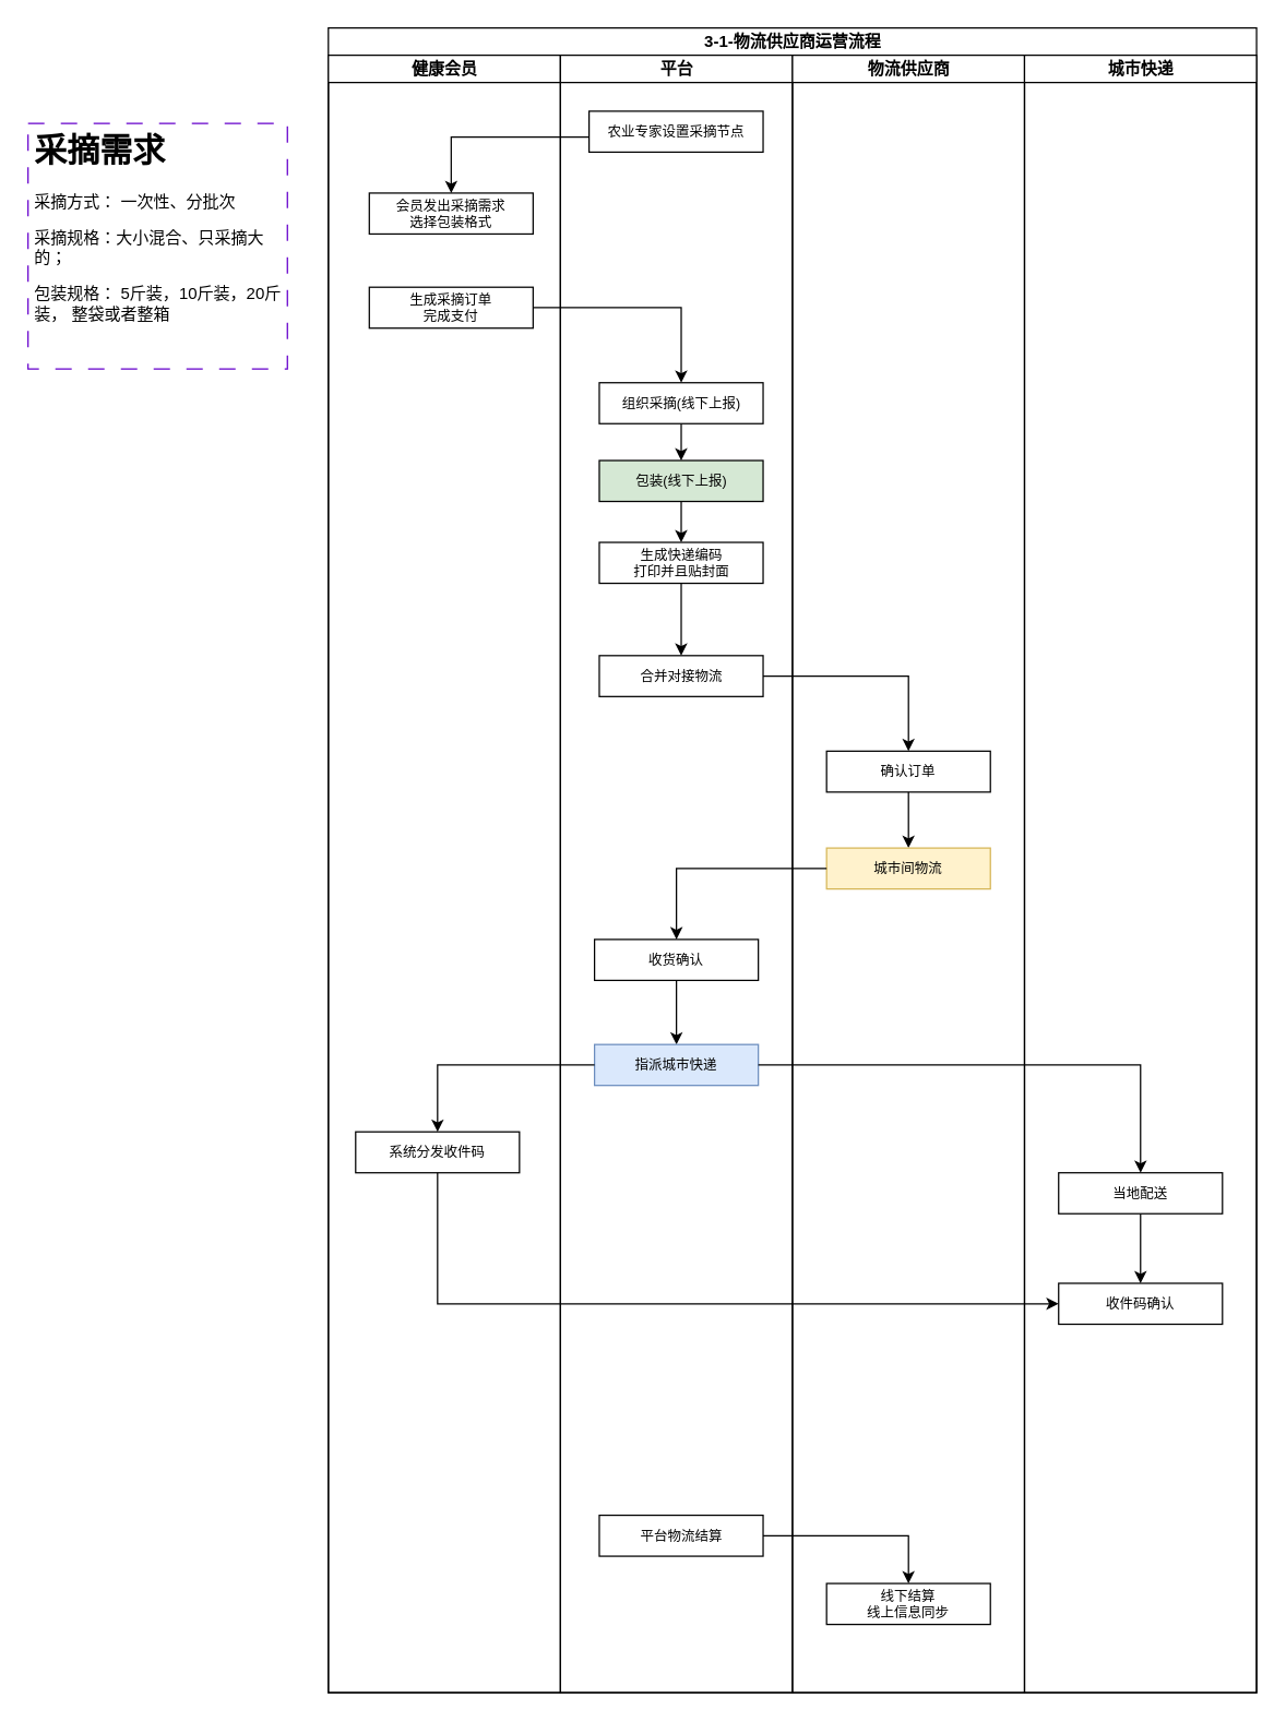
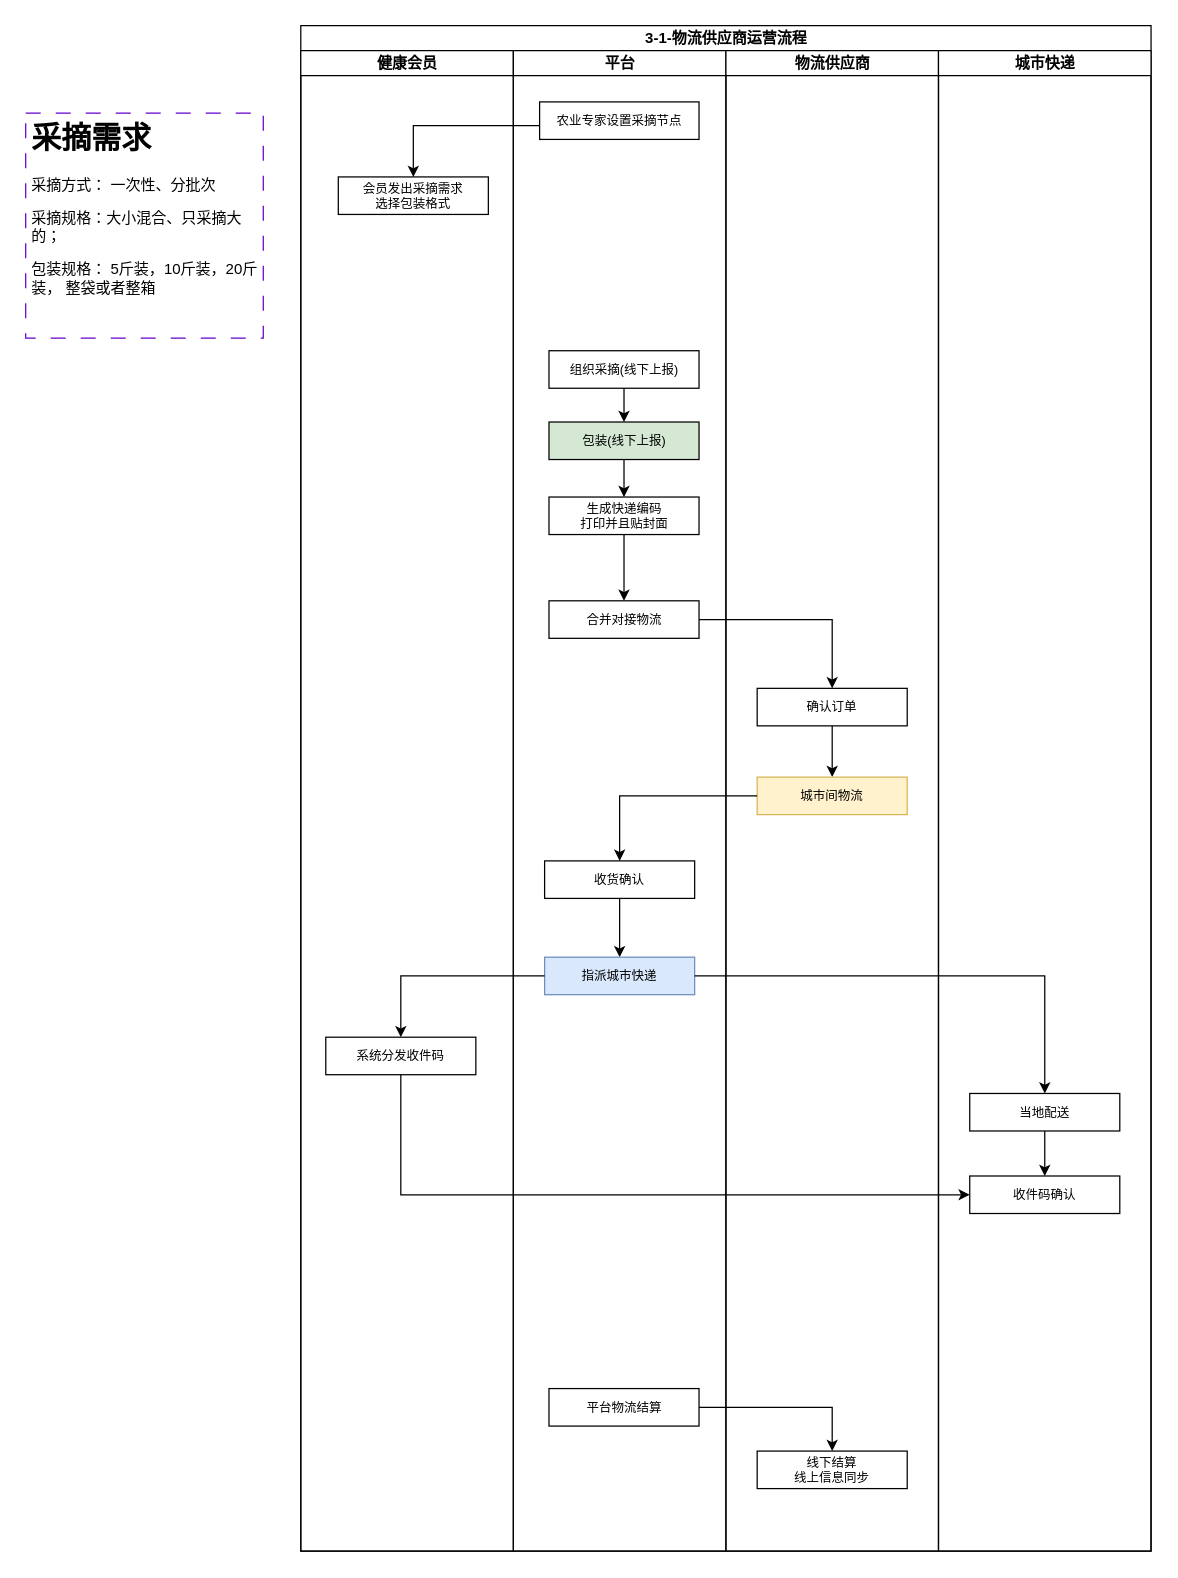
  <mxCell id="0" />
  <mxCell id="1" parent="0" />
  <mxCell id="2" value="3-1-物流供应商运营流程" style="swimlane;childLayout=stackLayout;resizeParent=1;resizeParentMax=0;startSize=20;html=1;" vertex="1" parent="1"><mxGeometry x="240" y="20" width="680" height="1220" as="geometry" /></mxCell>
  <mxCell id="3" value="健康会员" style="swimlane;startSize=20;html=1;" vertex="1" parent="2"><mxGeometry y="20" width="170" height="1200" as="geometry" /></mxCell>
  <mxCell id="4" value="会员发出采摘需求&lt;br&gt;选择包装格式" style="whiteSpace=wrap;html=1;fontSize=10;rounded=0;" vertex="1" parent="3"><mxGeometry x="30" y="101" width="120" height="30" as="geometry" /></mxCell>
- <mxCell id="5" value="生成采摘订单&lt;br&gt;完成支付" style="whiteSpace=wrap;html=1;fontSize=10;rounded=0;" vertex="1" parent="3"><mxGeometry x="30" y="170" width="120" height="30" as="geometry" /></mxCell>
  <mxCell id="6" value="系统分发收件码" style="whiteSpace=wrap;html=1;fontSize=10;rounded=0;" vertex="1" parent="3"><mxGeometry x="20" y="789" width="120" height="30" as="geometry" /></mxCell>
  <mxCell id="7" value="平台" style="swimlane;startSize=20;html=1;" vertex="1" parent="2"><mxGeometry x="170" y="20" width="170" height="1200" as="geometry" /></mxCell>
  <mxCell id="8" value="农业专家设置采摘节点" style="rounded=0;whiteSpace=wrap;html=1;fontSize=10;" vertex="1" parent="7"><mxGeometry x="21" y="41" width="127.5" height="30" as="geometry" /></mxCell>
  <mxCell id="9" value="" style="edgeStyle=orthogonalEdgeStyle;rounded=0;orthogonalLoop=1;jettySize=auto;html=1;" edge="1" parent="7" source="10" target="12"><mxGeometry relative="1" as="geometry" /></mxCell>
  <mxCell id="10" value="组织采摘(线下上报)" style="whiteSpace=wrap;html=1;fontSize=10;rounded=0;" vertex="1" parent="7"><mxGeometry x="28.5" y="240" width="120" height="30" as="geometry" /></mxCell>
  <mxCell id="11" value="" style="edgeStyle=orthogonalEdgeStyle;rounded=0;orthogonalLoop=1;jettySize=auto;html=1;" edge="1" parent="7" source="12" target="14"><mxGeometry relative="1" as="geometry" /></mxCell>
  <mxCell id="12" value="包装(线下上报)" style="whiteSpace=wrap;html=1;fontSize=10;rounded=0;fillColor=#d5e8d4;" vertex="1" parent="7"><mxGeometry x="28.5" y="297" width="120" height="30" as="geometry" /></mxCell>
  <mxCell id="13" value="" style="edgeStyle=orthogonalEdgeStyle;rounded=0;orthogonalLoop=1;jettySize=auto;html=1;" edge="1" parent="7" source="14" target="15"><mxGeometry relative="1" as="geometry" /></mxCell>
  <mxCell id="14" value="生成快递编码&lt;br&gt;打印并且贴封面" style="whiteSpace=wrap;html=1;fontSize=10;rounded=0;" vertex="1" parent="7"><mxGeometry x="28.5" y="357" width="120" height="30" as="geometry" /></mxCell>
  <mxCell id="15" value="合并对接物流" style="whiteSpace=wrap;html=1;fontSize=10;rounded=0;" vertex="1" parent="7"><mxGeometry x="28.5" y="440" width="120" height="30" as="geometry" /></mxCell>
  <mxCell id="16" value="" style="edgeStyle=orthogonalEdgeStyle;rounded=0;orthogonalLoop=1;jettySize=auto;html=1;" edge="1" parent="7" source="17" target="18"><mxGeometry relative="1" as="geometry" /></mxCell>
  <mxCell id="17" value="收货确认" style="whiteSpace=wrap;html=1;fontSize=10;rounded=0;" vertex="1" parent="7"><mxGeometry x="25" y="648" width="120" height="30" as="geometry" /></mxCell>
  <mxCell id="18" value="指派城市快递" style="whiteSpace=wrap;html=1;fontSize=10;rounded=0;fillColor=#dae8fc;strokeColor=#6c8ebf;" vertex="1" parent="7"><mxGeometry x="25" y="725" width="120" height="30" as="geometry" /></mxCell>
  <mxCell id="19" value="平台物流结算" style="whiteSpace=wrap;html=1;fontSize=10;rounded=0;" vertex="1" parent="7"><mxGeometry x="28.5" y="1070" width="120" height="30" as="geometry" /></mxCell>
  <mxCell id="20" value="物流供应商" style="swimlane;startSize=20;html=1;" vertex="1" parent="2"><mxGeometry x="340" y="20" width="170" height="1200" as="geometry" /></mxCell>
  <mxCell id="21" value="" style="edgeStyle=orthogonalEdgeStyle;rounded=0;orthogonalLoop=1;jettySize=auto;html=1;" edge="1" parent="20" source="22" target="23"><mxGeometry relative="1" as="geometry" /></mxCell>
  <mxCell id="22" value="确认订单" style="whiteSpace=wrap;html=1;fontSize=10;rounded=0;" vertex="1" parent="20"><mxGeometry x="25" y="510" width="120" height="30" as="geometry" /></mxCell>
  <mxCell id="23" value="城市间物流" style="whiteSpace=wrap;html=1;fontSize=10;rounded=0;fillColor=#fff2cc;strokeColor=#d6b656;" vertex="1" parent="20"><mxGeometry x="25" y="581" width="120" height="30" as="geometry" /></mxCell>
  <mxCell id="24" value="线下结算&lt;br&gt;线上信息同步" style="whiteSpace=wrap;html=1;fontSize=10;rounded=0;" vertex="1" parent="20"><mxGeometry x="25" y="1120" width="120" height="30" as="geometry" /></mxCell>
  <mxCell id="25" value="城市快递" style="swimlane;startSize=20;html=1;" vertex="1" parent="2"><mxGeometry x="510" y="20" width="170" height="1200" as="geometry" /></mxCell>
  <mxCell id="26" value="" style="edgeStyle=orthogonalEdgeStyle;rounded=0;orthogonalLoop=1;jettySize=auto;html=1;" edge="1" parent="25" source="27" target="28"><mxGeometry relative="1" as="geometry" /></mxCell>
- <mxCell id="27" value="当地配送" style="whiteSpace=wrap;html=1;fontSize=10;rounded=0;" vertex="1" parent="25"><mxGeometry x="25" y="819" width="120" height="30" as="geometry" /></mxCell>
+ <mxCell id="27" value="当地配送" style="whiteSpace=wrap;html=1;fontSize=10;rounded=0;" vertex="1" parent="25"><mxGeometry x="25" y="834" width="120" height="30" as="geometry" /></mxCell>
  <mxCell id="28" value="收件码确认" style="whiteSpace=wrap;html=1;fontSize=10;rounded=0;" vertex="1" parent="25"><mxGeometry x="25" y="900" width="120" height="30" as="geometry" /></mxCell>
  <mxCell id="29" value="" style="edgeStyle=orthogonalEdgeStyle;rounded=0;orthogonalLoop=1;jettySize=auto;html=1;" edge="1" parent="2" source="8" target="4"><mxGeometry relative="1" as="geometry"><Array as="points"><mxPoint x="90" y="80" /></Array></mxGeometry></mxCell>
- <mxCell id="30" style="edgeStyle=orthogonalEdgeStyle;rounded=0;orthogonalLoop=1;jettySize=auto;html=1;exitX=1;exitY=0.5;exitDx=0;exitDy=0;" edge="1" parent="2" source="5" target="10"><mxGeometry relative="1" as="geometry" /></mxCell>
  <mxCell id="31" style="edgeStyle=orthogonalEdgeStyle;rounded=0;orthogonalLoop=1;jettySize=auto;html=1;" edge="1" parent="2" source="15" target="22"><mxGeometry relative="1" as="geometry" /></mxCell>
  <mxCell id="32" style="edgeStyle=orthogonalEdgeStyle;rounded=0;orthogonalLoop=1;jettySize=auto;html=1;entryX=0.5;entryY=0;entryDx=0;entryDy=0;" edge="1" parent="2" source="23" target="17"><mxGeometry relative="1" as="geometry" /></mxCell>
  <mxCell id="33" style="edgeStyle=orthogonalEdgeStyle;rounded=0;orthogonalLoop=1;jettySize=auto;html=1;" edge="1" parent="2" source="18" target="6"><mxGeometry relative="1" as="geometry" /></mxCell>
  <mxCell id="34" style="edgeStyle=orthogonalEdgeStyle;rounded=0;orthogonalLoop=1;jettySize=auto;html=1;" edge="1" parent="2" source="18" target="27"><mxGeometry relative="1" as="geometry" /></mxCell>
  <mxCell id="35" style="edgeStyle=orthogonalEdgeStyle;rounded=0;orthogonalLoop=1;jettySize=auto;html=1;entryX=0;entryY=0.5;entryDx=0;entryDy=0;" edge="1" parent="2" source="6" target="28"><mxGeometry relative="1" as="geometry"><Array as="points"><mxPoint x="80" y="935" /></Array></mxGeometry></mxCell>
  <mxCell id="36" style="edgeStyle=orthogonalEdgeStyle;rounded=0;orthogonalLoop=1;jettySize=auto;html=1;" edge="1" parent="2" source="19" target="24"><mxGeometry relative="1" as="geometry" /></mxCell>
  <mxCell id="37" value="&lt;h1&gt;采摘需求&lt;/h1&gt;&lt;p&gt;采摘方式： 一次性、分批次&lt;/p&gt;&lt;p&gt;采摘规格：大小混合、只采摘大的；&lt;/p&gt;&lt;p&gt;包装规格： 5斤装，10斤装，20斤装， 整袋或者整箱&lt;/p&gt;" style="text;html=1;strokeColor=#6600CC;fillColor=default;spacing=5;spacingTop=-20;whiteSpace=wrap;overflow=hidden;rounded=0;dashed=1;dashPattern=12 12;" vertex="1" parent="1"><mxGeometry x="20" y="90" width="190" height="180" as="geometry" /></mxCell>
